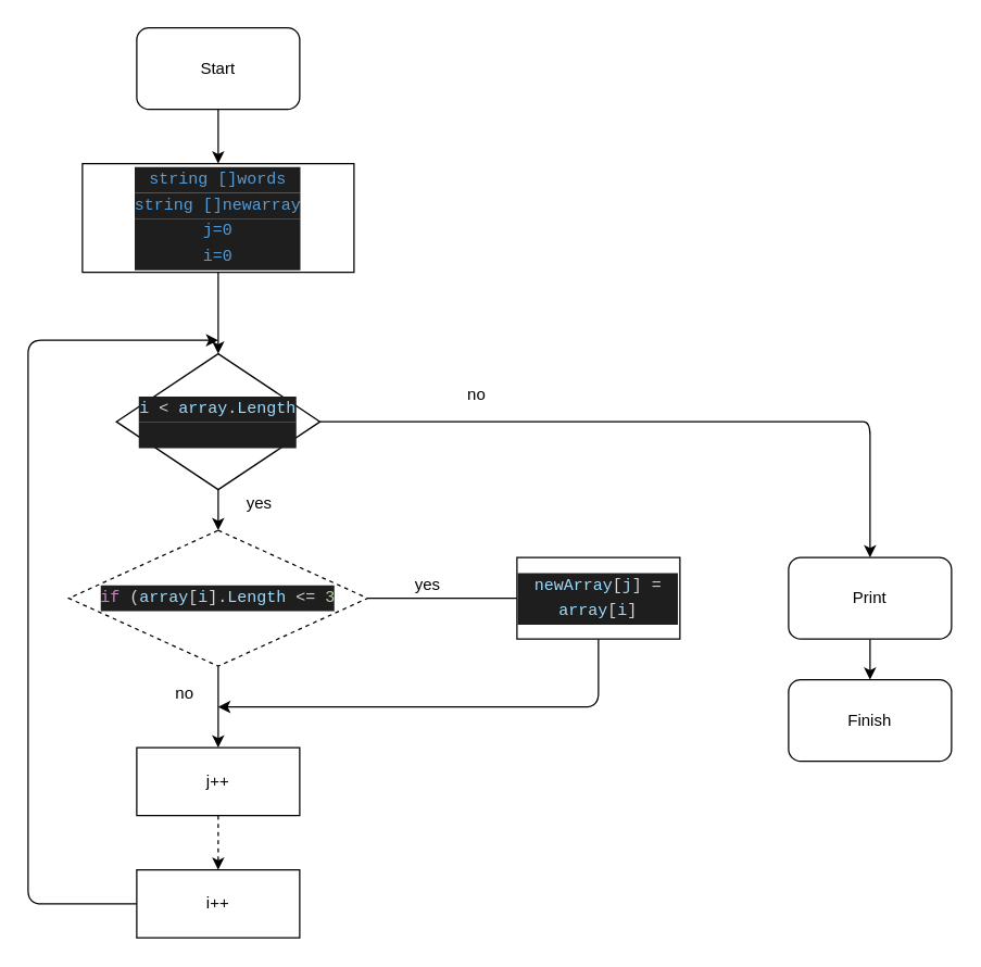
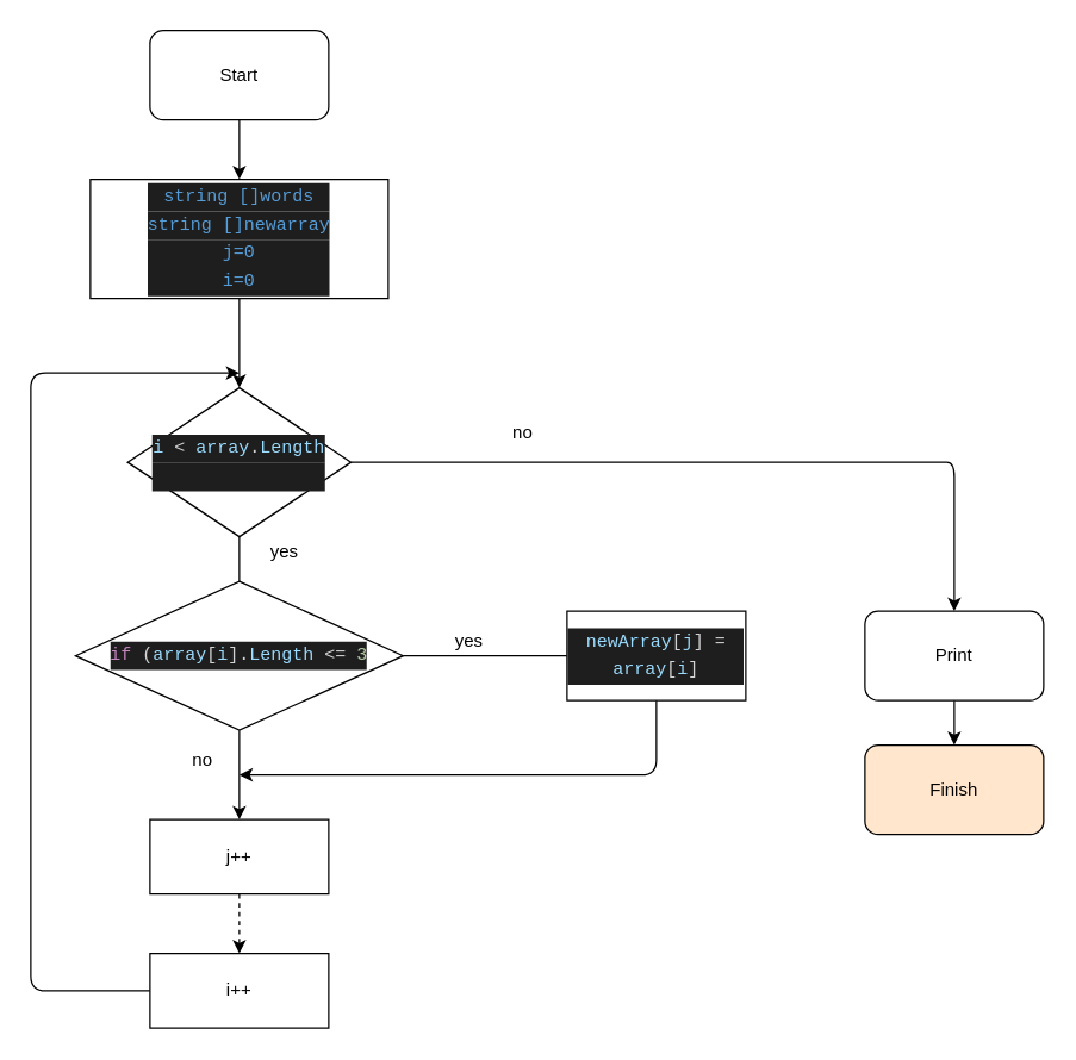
  <mxCell id="0" />
  <mxCell id="1" parent="0" />
  <mxCell id="2" value="" style="edgeStyle=none;html=1;" parent="1" source="3" edge="1"><mxGeometry relative="1" as="geometry"><mxPoint x="160" y="120" as="targetPoint" /></mxGeometry></mxCell>
  <mxCell id="3" value="Start" style="rounded=1;whiteSpace=wrap;html=1;" parent="1" vertex="1"><mxGeometry x="100" y="20" width="120" height="60" as="geometry" /></mxCell>
  <mxCell id="4" value="" style="edgeStyle=none;html=1;" parent="1" source="5" edge="1"><mxGeometry relative="1" as="geometry"><mxPoint x="160" y="260" as="targetPoint" /></mxGeometry></mxCell>
  <mxCell id="5" value="&lt;div style=&quot;background-color: rgb(30 , 30 , 30) ; font-family: &amp;#34;consolas&amp;#34; , &amp;#34;courier new&amp;#34; , monospace ; line-height: 19px&quot;&gt;&lt;font color=&quot;#569cd6&quot; style=&quot;font-size: 12px&quot;&gt;string []words&lt;/font&gt;&lt;/div&gt;&lt;div style=&quot;background-color: rgb(30 , 30 , 30) ; font-family: &amp;#34;consolas&amp;#34; , &amp;#34;courier new&amp;#34; , monospace ; line-height: 19px&quot;&gt;&lt;font color=&quot;#569cd6&quot; style=&quot;font-size: 12px&quot;&gt;string []newarray&lt;/font&gt;&lt;/div&gt;&lt;div style=&quot;background-color: rgb(30 , 30 , 30) ; font-family: &amp;#34;consolas&amp;#34; , &amp;#34;courier new&amp;#34; , monospace ; line-height: 19px&quot;&gt;&lt;font color=&quot;#569cd6&quot; style=&quot;font-size: 12px&quot;&gt;j=0&lt;/font&gt;&lt;/div&gt;&lt;div style=&quot;background-color: rgb(30 , 30 , 30) ; font-family: &amp;#34;consolas&amp;#34; , &amp;#34;courier new&amp;#34; , monospace ; line-height: 19px&quot;&gt;&lt;font color=&quot;#569cd6&quot; style=&quot;font-size: 12px&quot;&gt;i=0&lt;/font&gt;&lt;/div&gt;" style="rounded=0;whiteSpace=wrap;html=1;" parent="1" vertex="1"><mxGeometry x="60" y="120" width="200" height="80" as="geometry" /></mxCell>
  <mxCell id="6" value="" style="edgeStyle=none;html=1;endArrow=none;" parent="1" source="8" target="10" edge="1"><mxGeometry relative="1" as="geometry" /></mxCell>
  <mxCell id="7" value="" style="edgeStyle=none;html=1;" parent="1" source="8" target="12" edge="1"><mxGeometry relative="1" as="geometry" /></mxCell>
- <mxCell id="8" value="&lt;div style=&quot;color: rgb(212 , 212 , 212) ; background-color: rgb(30 , 30 , 30) ; font-family: &amp;#34;consolas&amp;#34; , &amp;#34;courier new&amp;#34; , monospace ; line-height: 19px&quot;&gt;&lt;span style=&quot;color: #c586c0&quot;&gt;if&lt;/span&gt; (&lt;span style=&quot;color: #9cdcfe&quot;&gt;array&lt;/span&gt;[&lt;span style=&quot;color: #9cdcfe&quot;&gt;i&lt;/span&gt;].&lt;span style=&quot;color: #9cdcfe&quot;&gt;Length&lt;/span&gt; &amp;lt;= &lt;span style=&quot;color: #b5cea8&quot;&gt;3&lt;/span&gt;&lt;/div&gt;" style="rhombus;whiteSpace=wrap;html=1;dashed=1;" parent="1" vertex="1"><mxGeometry x="50" y="390" width="220" height="100" as="geometry" /></mxCell>
+ <mxCell id="8" value="&lt;div style=&quot;color: rgb(212 , 212 , 212) ; background-color: rgb(30 , 30 , 30) ; font-family: &amp;#34;consolas&amp;#34; , &amp;#34;courier new&amp;#34; , monospace ; line-height: 19px&quot;&gt;&lt;span style=&quot;color: #c586c0&quot;&gt;if&lt;/span&gt; (&lt;span style=&quot;color: #9cdcfe&quot;&gt;array&lt;/span&gt;[&lt;span style=&quot;color: #9cdcfe&quot;&gt;i&lt;/span&gt;].&lt;span style=&quot;color: #9cdcfe&quot;&gt;Length&lt;/span&gt; &amp;lt;= &lt;span style=&quot;color: #b5cea8&quot;&gt;3&lt;/span&gt;&lt;/div&gt;" style="rhombus;whiteSpace=wrap;html=1;" parent="1" vertex="1"><mxGeometry x="50" y="390" width="220" height="100" as="geometry" /></mxCell>
  <mxCell id="9" value="" style="edgeStyle=none;html=1;fontSize=12;" parent="1" source="10" edge="1"><mxGeometry relative="1" as="geometry"><mxPoint x="160" y="520" as="targetPoint" /><Array as="points"><mxPoint x="440" y="520" /></Array></mxGeometry></mxCell>
  <mxCell id="10" value="&lt;div style=&quot;color: rgb(212 , 212 , 212) ; background-color: rgb(30 , 30 , 30) ; font-family: &amp;#34;consolas&amp;#34; , &amp;#34;courier new&amp;#34; , monospace ; line-height: 19px&quot;&gt;&lt;span style=&quot;color: #9cdcfe&quot;&gt;newArray&lt;/span&gt;[&lt;span style=&quot;color: #9cdcfe&quot;&gt;j&lt;/span&gt;] = &lt;span style=&quot;color: #9cdcfe&quot;&gt;array&lt;/span&gt;[&lt;span style=&quot;color: #9cdcfe&quot;&gt;i&lt;/span&gt;]&lt;/div&gt;" style="whiteSpace=wrap;html=1;" parent="1" vertex="1"><mxGeometry x="380" y="410" width="120" height="60" as="geometry" /></mxCell>
  <mxCell id="11" value="" style="edgeStyle=none;html=1;fontSize=12;dashed=1;" parent="1" source="12" target="20" edge="1"><mxGeometry relative="1" as="geometry" /></mxCell>
  <mxCell id="12" value="j++" style="whiteSpace=wrap;html=1;" parent="1" vertex="1"><mxGeometry x="100" y="550" width="120" height="50" as="geometry" /></mxCell>
  <mxCell id="13" value="yes" style="text;html=1;align=center;verticalAlign=middle;resizable=0;points=[];autosize=1;strokeColor=none;fillColor=none;" parent="1" vertex="1"><mxGeometry x="299" y="420" width="30" height="20" as="geometry" /></mxCell>
  <mxCell id="14" value="no" style="text;html=1;align=center;verticalAlign=middle;resizable=0;points=[];autosize=1;strokeColor=none;fillColor=none;" parent="1" vertex="1"><mxGeometry x="120" y="500" width="30" height="20" as="geometry" /></mxCell>
  <mxCell id="15" style="edgeStyle=none;html=1;exitX=0.5;exitY=0;exitDx=0;exitDy=0;fontSize=12;" parent="1" source="18" edge="1"><mxGeometry relative="1" as="geometry"><mxPoint x="160" y="260" as="targetPoint" /></mxGeometry></mxCell>
- <mxCell id="16" value="" style="edgeStyle=none;html=1;fontSize=12;" parent="1" source="18" target="8" edge="1"><mxGeometry relative="1" as="geometry" /></mxCell>
+ <mxCell id="16" value="" style="edgeStyle=none;html=1;fontSize=12;endArrow=none;" parent="1" source="18" target="8" edge="1"><mxGeometry relative="1" as="geometry" /></mxCell>
  <mxCell id="17" style="edgeStyle=none;html=1;exitX=1;exitY=0.5;exitDx=0;exitDy=0;fontSize=12;" parent="1" source="18" edge="1"><mxGeometry relative="1" as="geometry"><mxPoint x="640" y="410" as="targetPoint" /><Array as="points"><mxPoint x="620" y="310" /><mxPoint x="640" y="310" /></Array></mxGeometry></mxCell>
  <mxCell id="18" value="&lt;div style=&quot;color: rgb(212 , 212 , 212) ; background-color: rgb(30 , 30 , 30) ; font-family: &amp;#34;consolas&amp;#34; , &amp;#34;courier new&amp;#34; , monospace ; line-height: 19px&quot;&gt;&lt;span style=&quot;color: #9cdcfe&quot;&gt;i&lt;/span&gt; &amp;lt; &lt;span style=&quot;color: #9cdcfe&quot;&gt;array&lt;/span&gt;.&lt;span style=&quot;color: #9cdcfe&quot;&gt;Length&lt;/span&gt;&lt;/div&gt;&lt;div style=&quot;background-color: rgb(30 , 30 , 30) ; font-family: &amp;#34;consolas&amp;#34; , &amp;#34;courier new&amp;#34; , monospace ; line-height: 19px&quot;&gt;&lt;br&gt;&lt;/div&gt;" style="rhombus;whiteSpace=wrap;html=1;fontSize=12;" parent="1" vertex="1"><mxGeometry x="85" y="260" width="150" height="100" as="geometry" /></mxCell>
  <mxCell id="19" style="edgeStyle=none;html=1;exitX=0;exitY=0.5;exitDx=0;exitDy=0;fontSize=12;" parent="1" source="20" edge="1"><mxGeometry relative="1" as="geometry"><mxPoint x="160" y="250" as="targetPoint" /><Array as="points"><mxPoint x="20" y="665" /><mxPoint x="20" y="250" /></Array></mxGeometry></mxCell>
  <mxCell id="20" value="i++" style="whiteSpace=wrap;html=1;" parent="1" vertex="1"><mxGeometry x="100" y="640" width="120" height="50" as="geometry" /></mxCell>
  <mxCell id="21" value="" style="edgeStyle=none;html=1;fontSize=12;" parent="1" source="22" target="25" edge="1"><mxGeometry relative="1" as="geometry" /></mxCell>
  <mxCell id="22" value="Print" style="rounded=1;whiteSpace=wrap;html=1;" parent="1" vertex="1"><mxGeometry x="580" y="410" width="120" height="60" as="geometry" /></mxCell>
  <mxCell id="23" value="yes" style="text;html=1;align=center;verticalAlign=middle;resizable=0;points=[];autosize=1;strokeColor=none;fillColor=none;fontSize=12;" parent="1" vertex="1"><mxGeometry x="175" y="360" width="30" height="20" as="geometry" /></mxCell>
  <mxCell id="24" value="no" style="text;html=1;align=center;verticalAlign=middle;resizable=0;points=[];autosize=1;strokeColor=none;fillColor=none;fontSize=12;" parent="1" vertex="1"><mxGeometry x="335" y="280" width="30" height="20" as="geometry" /></mxCell>
- <mxCell id="25" value="Finish&lt;br&gt;" style="rounded=1;whiteSpace=wrap;html=1;" parent="1" vertex="1"><mxGeometry x="580" y="500" width="120" height="60" as="geometry" /></mxCell>
+ <mxCell id="25" value="Finish&lt;br&gt;" style="rounded=1;whiteSpace=wrap;html=1;fillColor=#ffe6cc;" parent="1" vertex="1"><mxGeometry x="580" y="500" width="120" height="60" as="geometry" /></mxCell>
